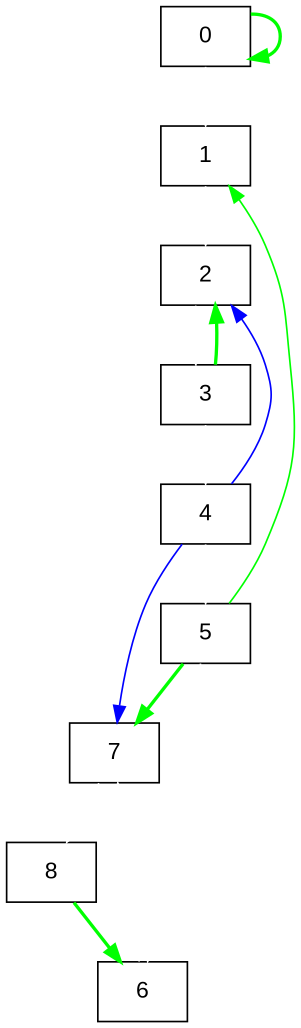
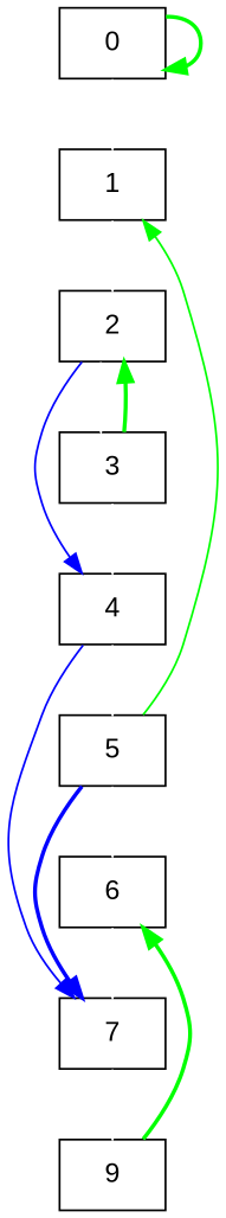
  digraph {
    fontname="Liberation Sans"
    rankdir=TB
    node [fontname="Liberation Sans" shape=box]
    edge [color=white fontname="Liberation Sans" weight=1024]
    n1 [label=0]
    n2 [label=1]
    n3 [label=2]
    n4 [label=3]
    n5 [label=4]
    n6 [label=5]
    n7 [label=7]
    n8 [label=6]
-   n9 [label=8]
+   n9 [label=9]
    n1 -> n1 [color=green penwidth=2 weight=""]
    n1 -> n2
    n2 -> n3
    n3 -> n4
    n4 -> n3 [color=green penwidth=2 weight=""]
    n4 -> n5
-   n5 -> n3 [color=blue penwidth=1 weight=""]
+   n3 -> n5 [color=blue penwidth=1 weight=""]
    n5 -> n6
    n5 -> n7 [color=blue penwidth=1 weight=""]
    n6 -> n2 [color=green penwidth=1 weight=""]
-   n6 -> n7 [color=green penwidth=2 weight=""]
+   n6 -> n7 [color=blue penwidth=2 weight=""]
    n6 -> n8
    n7 -> n9
    n8 -> n7
    n9 -> n8 [color=green penwidth=2 weight=""]
  }
